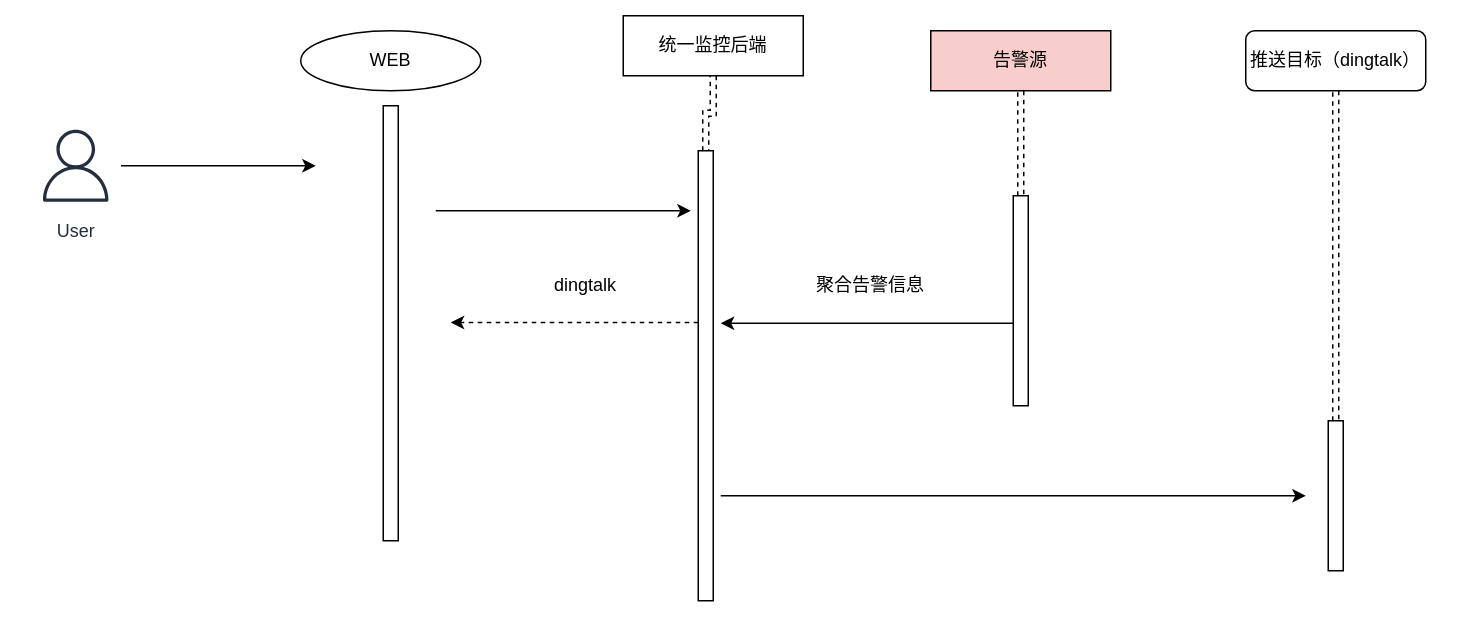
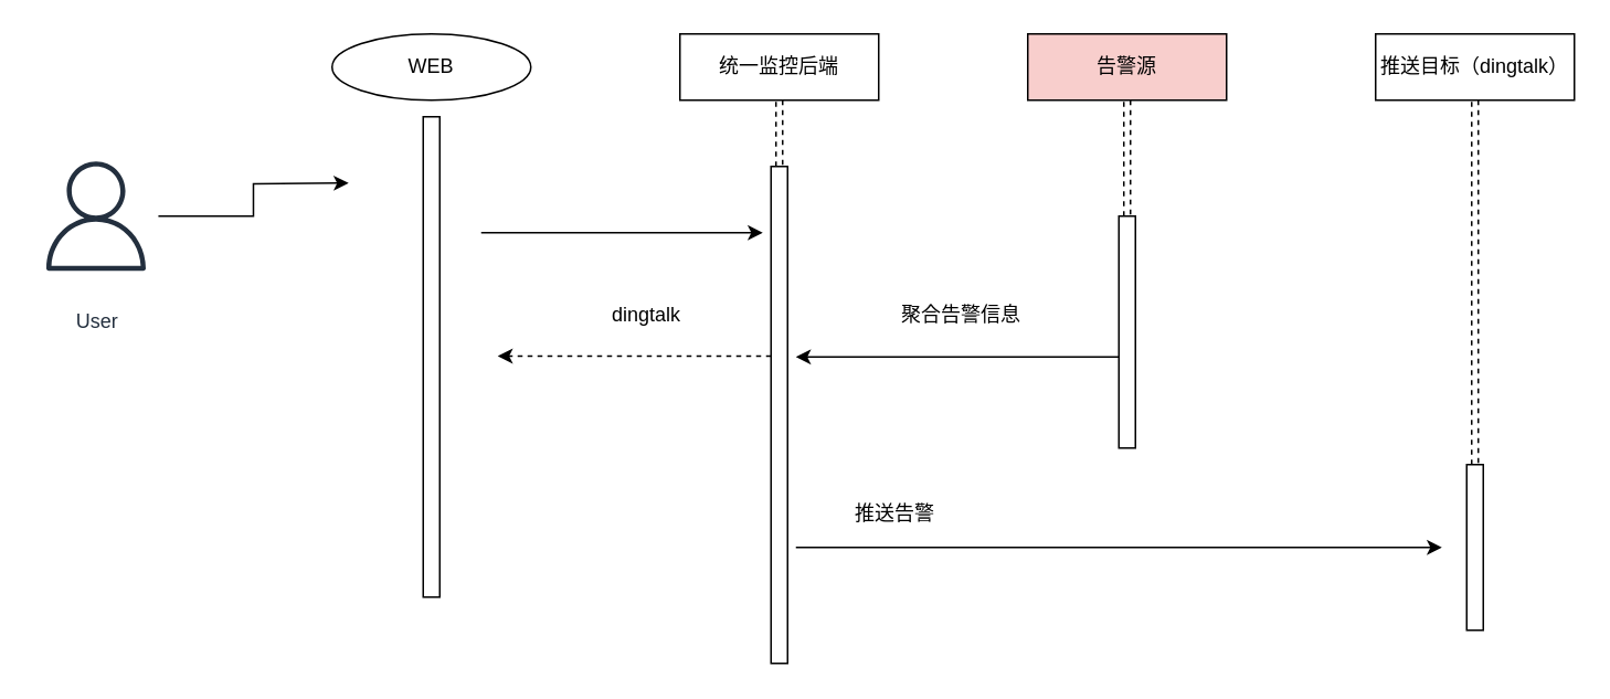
  <mxCell id="0" />
  <mxCell id="1" parent="0" />
  <mxCell id="2" value="WEB" style="ellipse;whiteSpace=wrap;html=1;" vertex="1" parent="1"><mxGeometry x="200" y="20" width="120" height="40" as="geometry" /></mxCell>
  <mxCell id="3" style="edgeStyle=orthogonalEdgeStyle;rounded=0;orthogonalLoop=1;jettySize=auto;html=1;" edge="1" parent="1" source="4"><mxGeometry relative="1" as="geometry"><mxPoint x="210" y="110" as="targetPoint" /></mxGeometry></mxCell>
- <mxCell id="4" value="User" style="sketch=0;outlineConnect=0;fontColor=#232F3E;gradientColor=none;strokeColor=#232F3E;fillColor=#ffffff;dashed=0;verticalLabelPosition=bottom;verticalAlign=top;align=center;html=1;fontSize=12;fontStyle=0;aspect=fixed;shape=mxgraph.aws4.resourceIcon;resIcon=mxgraph.aws4.user;" vertex="1" parent="1"><mxGeometry x="20" y="80" width="60" height="60" as="geometry" /></mxCell>
+ <mxCell id="4" value="User" style="sketch=0;outlineConnect=0;fontColor=#232F3E;gradientColor=none;strokeColor=#232F3E;fillColor=#ffffff;dashed=0;verticalLabelPosition=bottom;verticalAlign=top;align=center;html=1;fontSize=12;fontStyle=0;aspect=fixed;shape=mxgraph.aws4.resourceIcon;resIcon=mxgraph.aws4.user;" vertex="1" parent="1"><mxGeometry x="20" y="80" width="75" height="100" as="geometry" /></mxCell>
  <mxCell id="5" value="" style="rounded=0;whiteSpace=wrap;html=1;" vertex="1" parent="1"><mxGeometry x="255" y="70" width="10" height="290" as="geometry" /></mxCell>
  <mxCell id="6" style="edgeStyle=orthogonalEdgeStyle;rounded=0;orthogonalLoop=1;jettySize=auto;html=1;dashed=1;shape=link;" edge="1" parent="1" source="7" target="9"><mxGeometry relative="1" as="geometry" /></mxCell>
- <mxCell id="7" value="统一监控后端" style="rounded=0;whiteSpace=wrap;html=1;" vertex="1" parent="1"><mxGeometry x="415" y="10" width="120" height="40" as="geometry" /></mxCell>
+ <mxCell id="7" value="统一监控后端" style="rounded=0;whiteSpace=wrap;html=1;" vertex="1" parent="1"><mxGeometry x="410" y="20" width="120" height="40" as="geometry" /></mxCell>
  <mxCell id="8" style="edgeStyle=orthogonalEdgeStyle;rounded=0;orthogonalLoop=1;jettySize=auto;html=1;" edge="1" parent="1"><mxGeometry relative="1" as="geometry"><mxPoint x="460" y="140" as="targetPoint" /><mxPoint x="290" y="140" as="sourcePoint" /></mxGeometry></mxCell>
  <mxCell id="9" value="" style="rounded=0;whiteSpace=wrap;html=1;" vertex="1" parent="1"><mxGeometry x="465" y="100" width="10" height="300" as="geometry" /></mxCell>
  <mxCell id="10" style="edgeStyle=orthogonalEdgeStyle;rounded=0;orthogonalLoop=1;jettySize=auto;html=1;dashed=1;shape=link;" edge="1" parent="1" source="11" target="12"><mxGeometry relative="1" as="geometry" /></mxCell>
  <mxCell id="11" value="告警源" style="rounded=0;whiteSpace=wrap;html=1;fillColor=#f8cecc;" vertex="1" parent="1"><mxGeometry x="620" y="20" width="120" height="40" as="geometry" /></mxCell>
  <mxCell id="12" value="" style="rounded=0;whiteSpace=wrap;html=1;" vertex="1" parent="1"><mxGeometry x="675" y="130" width="10" height="140" as="geometry" /></mxCell>
  <mxCell id="13" style="edgeStyle=orthogonalEdgeStyle;rounded=0;orthogonalLoop=1;jettySize=auto;html=1;" edge="1" parent="1"><mxGeometry relative="1" as="geometry"><mxPoint x="480" y="215" as="targetPoint" /><mxPoint x="675" y="215" as="sourcePoint" /></mxGeometry></mxCell>
  <mxCell id="14" style="edgeStyle=orthogonalEdgeStyle;rounded=0;orthogonalLoop=1;jettySize=auto;html=1;dashed=1;" edge="1" parent="1"><mxGeometry relative="1" as="geometry"><mxPoint x="300" y="214.5" as="targetPoint" /><mxPoint x="465" y="214.5" as="sourcePoint" /></mxGeometry></mxCell>
  <mxCell id="15" value="dingtalk" style="text;html=1;strokeColor=none;fillColor=none;align=center;verticalAlign=middle;whiteSpace=wrap;rounded=0;" vertex="1" parent="1"><mxGeometry x="340" y="180" width="100" height="20" as="geometry" /></mxCell>
  <mxCell id="16" style="edgeStyle=orthogonalEdgeStyle;rounded=0;orthogonalLoop=1;jettySize=auto;html=1;dashed=1;shape=link;" edge="1" parent="1" source="17" target="18"><mxGeometry relative="1" as="geometry" /></mxCell>
- <mxCell id="17" value="推送目标（dingtalk）" style="whiteSpace=wrap;html=1;rounded=1;" vertex="1" parent="1"><mxGeometry x="830" y="20" width="120" height="40" as="geometry" /></mxCell>
+ <mxCell id="17" value="推送目标（dingtalk）" style="rounded=0;whiteSpace=wrap;html=1;" vertex="1" parent="1"><mxGeometry x="830" y="20" width="120" height="40" as="geometry" /></mxCell>
  <mxCell id="18" value="" style="rounded=0;whiteSpace=wrap;html=1;" vertex="1" parent="1"><mxGeometry x="885" y="280" width="10" height="100" as="geometry" /></mxCell>
  <mxCell id="19" style="edgeStyle=orthogonalEdgeStyle;rounded=0;orthogonalLoop=1;jettySize=auto;html=1;" edge="1" parent="1"><mxGeometry relative="1" as="geometry"><mxPoint x="870" y="330" as="targetPoint" /><mxPoint x="480" y="330" as="sourcePoint" /></mxGeometry></mxCell>
+ <mxCell id="20" value="推送告警" style="text;html=1;strokeColor=none;fillColor=none;align=center;verticalAlign=middle;whiteSpace=wrap;rounded=0;" vertex="1" parent="1"><mxGeometry x="500" y="300" width="80" height="20" as="geometry" /></mxCell>
  <mxCell id="21" value="聚合告警信息" style="text;html=1;strokeColor=none;fillColor=none;align=center;verticalAlign=middle;whiteSpace=wrap;rounded=0;" vertex="1" parent="1"><mxGeometry x="530" y="180" width="100" height="20" as="geometry" /></mxCell>
